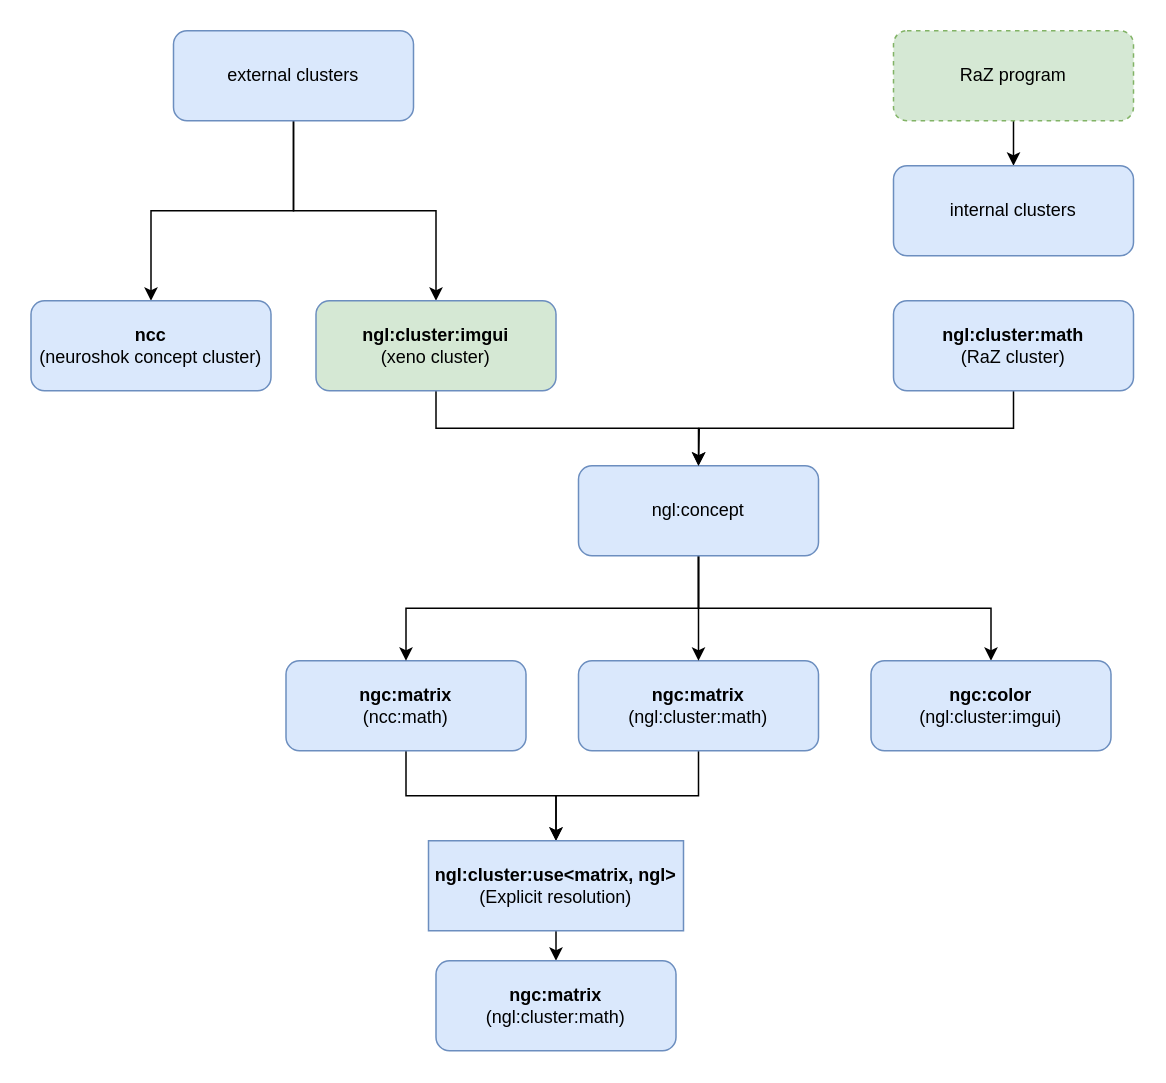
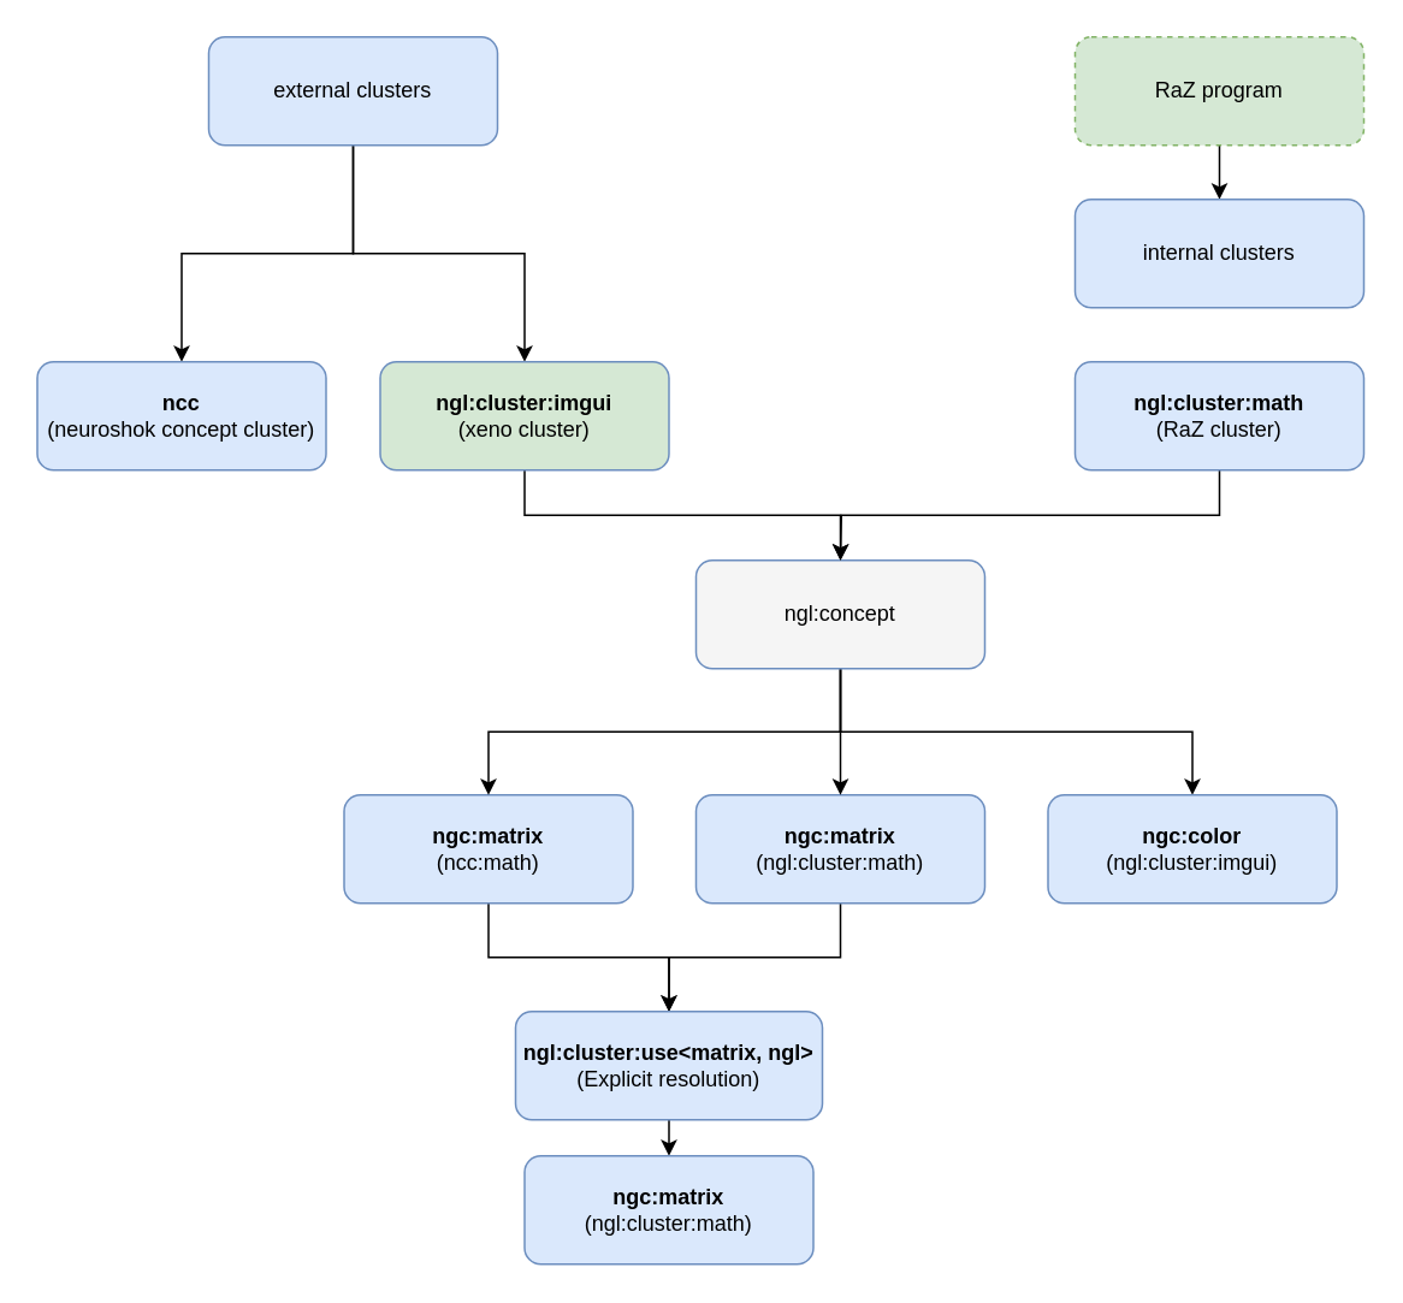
  <mxCell id="0" />
  <mxCell id="1" parent="0" />
  <mxCell id="2" style="edgeStyle=orthogonalEdgeStyle;rounded=0;orthogonalLoop=1;jettySize=auto;html=1;exitX=0.5;exitY=1;exitDx=0;exitDy=0;entryX=0.5;entryY=0;entryDx=0;entryDy=0;" edge="1" parent="1" source="3" target="21"><mxGeometry relative="1" as="geometry" /></mxCell>
  <mxCell id="3" value="RaZ program" style="rounded=1;whiteSpace=wrap;html=1;verticalAlign=middle;fillColor=#d5e8d4;strokeColor=#82b366;dashed=1;" vertex="1" parent="1"><mxGeometry x="595" y="20" width="160" height="60" as="geometry" /></mxCell>
  <mxCell id="4" style="edgeStyle=orthogonalEdgeStyle;rounded=0;orthogonalLoop=1;jettySize=auto;html=1;exitX=0.5;exitY=1;exitDx=0;exitDy=0;entryX=0.5;entryY=0;entryDx=0;entryDy=0;" edge="1" parent="1" source="5" target="23"><mxGeometry relative="1" as="geometry" /></mxCell>
  <mxCell id="5" value="&lt;b&gt;ngc:matrix&lt;/b&gt;&lt;br&gt;&lt;div&gt;(ncc:math)&lt;/div&gt;" style="rounded=1;whiteSpace=wrap;html=1;fillColor=#dae8fc;strokeColor=#6c8ebf;" vertex="1" parent="1"><mxGeometry x="190" y="440" width="160" height="60" as="geometry" /></mxCell>
  <mxCell id="6" style="edgeStyle=orthogonalEdgeStyle;rounded=0;orthogonalLoop=1;jettySize=auto;html=1;exitX=0.5;exitY=1;exitDx=0;exitDy=0;entryX=0.5;entryY=0;entryDx=0;entryDy=0;" edge="1" parent="1" source="7" target="23"><mxGeometry relative="1" as="geometry" /></mxCell>
  <mxCell id="7" value="&lt;div&gt;&lt;b&gt;ngc:matrix&lt;/b&gt;&lt;br&gt;&lt;/div&gt;&lt;div&gt;(ngl:cluster:math)&lt;/div&gt;" style="rounded=1;whiteSpace=wrap;html=1;fillColor=#dae8fc;strokeColor=#6c8ebf;" vertex="1" parent="1"><mxGeometry x="385" y="440" width="160" height="60" as="geometry" /></mxCell>
  <mxCell id="8" style="edgeStyle=orthogonalEdgeStyle;rounded=0;orthogonalLoop=1;jettySize=auto;html=1;exitX=0.5;exitY=1;exitDx=0;exitDy=0;entryX=0.5;entryY=0;entryDx=0;entryDy=0;" edge="1" parent="1" source="11" target="7"><mxGeometry relative="1" as="geometry" /></mxCell>
  <mxCell id="9" style="edgeStyle=orthogonalEdgeStyle;rounded=0;orthogonalLoop=1;jettySize=auto;html=1;exitX=0.5;exitY=1;exitDx=0;exitDy=0;" edge="1" parent="1" source="11" target="5"><mxGeometry relative="1" as="geometry" /></mxCell>
  <mxCell id="10" style="edgeStyle=orthogonalEdgeStyle;rounded=0;orthogonalLoop=1;jettySize=auto;html=1;exitX=0.5;exitY=1;exitDx=0;exitDy=0;entryX=0.5;entryY=0;entryDx=0;entryDy=0;" edge="1" parent="1" source="11" target="20"><mxGeometry relative="1" as="geometry" /></mxCell>
- <mxCell id="11" value="&lt;div&gt;ngl:concept&lt;/div&gt;" style="rounded=1;whiteSpace=wrap;html=1;fillColor=#dae8fc;strokeColor=#6c8ebf;" vertex="1" parent="1"><mxGeometry x="385" y="310" width="160" height="60" as="geometry" /></mxCell>
+ <mxCell id="11" value="&lt;div&gt;ngl:concept&lt;/div&gt;" style="rounded=1;whiteSpace=wrap;html=1;fillColor=#f5f5f5;strokeColor=#6c8ebf;" vertex="1" parent="1"><mxGeometry x="385" y="310" width="160" height="60" as="geometry" /></mxCell>
  <mxCell id="12" style="edgeStyle=orthogonalEdgeStyle;rounded=0;orthogonalLoop=1;jettySize=auto;html=1;exitX=0.5;exitY=1;exitDx=0;exitDy=0;entryX=0.5;entryY=0;entryDx=0;entryDy=0;" edge="1" parent="1" source="14" target="15"><mxGeometry relative="1" as="geometry" /></mxCell>
  <mxCell id="13" style="edgeStyle=orthogonalEdgeStyle;rounded=0;orthogonalLoop=1;jettySize=auto;html=1;exitX=0.5;exitY=1;exitDx=0;exitDy=0;entryX=0.5;entryY=0;entryDx=0;entryDy=0;" edge="1" parent="1" source="14" target="19"><mxGeometry relative="1" as="geometry" /></mxCell>
  <mxCell id="14" value="external clusters" style="rounded=1;whiteSpace=wrap;html=1;fillColor=#dae8fc;strokeColor=#6c8ebf;" vertex="1" parent="1"><mxGeometry x="115" y="20" width="160" height="60" as="geometry" /></mxCell>
  <mxCell id="15" value="&lt;div&gt;&lt;b&gt;ncc&lt;/b&gt;&lt;br&gt;&lt;/div&gt;&lt;div&gt;(neuroshok concept cluster)&lt;br&gt;&lt;/div&gt;" style="rounded=1;whiteSpace=wrap;html=1;fillColor=#dae8fc;strokeColor=#6c8ebf;" vertex="1" parent="1"><mxGeometry x="20" y="200" width="160" height="60" as="geometry" /></mxCell>
  <mxCell id="16" style="edgeStyle=orthogonalEdgeStyle;rounded=0;orthogonalLoop=1;jettySize=auto;html=1;exitX=0.5;exitY=1;exitDx=0;exitDy=0;" edge="1" parent="1" source="17"><mxGeometry relative="1" as="geometry"><mxPoint x="465" y="310" as="targetPoint" /></mxGeometry></mxCell>
  <mxCell id="17" value="&lt;div&gt;&lt;b&gt;ngl:cluster:math&lt;/b&gt;&lt;/div&gt;&lt;div&gt;(RaZ cluster)&lt;br&gt;&lt;/div&gt;" style="rounded=1;whiteSpace=wrap;html=1;fillColor=#dae8fc;strokeColor=#6c8ebf;" vertex="1" parent="1"><mxGeometry x="595" y="200" width="160" height="60" as="geometry" /></mxCell>
  <mxCell id="18" style="edgeStyle=orthogonalEdgeStyle;rounded=0;orthogonalLoop=1;jettySize=auto;html=1;exitX=0.5;exitY=1;exitDx=0;exitDy=0;entryX=0.5;entryY=0;entryDx=0;entryDy=0;" edge="1" parent="1" source="19" target="11"><mxGeometry relative="1" as="geometry" /></mxCell>
  <mxCell id="19" value="&lt;div&gt;&lt;b&gt;ngl:cluster:imgui&lt;/b&gt;&lt;/div&gt;&lt;div&gt;(xeno cluster)&lt;br&gt;&lt;/div&gt;" style="rounded=1;whiteSpace=wrap;html=1;fillColor=#d5e8d4;strokeColor=#6c8ebf;" vertex="1" parent="1"><mxGeometry x="210" y="200" width="160" height="60" as="geometry" /></mxCell>
  <mxCell id="20" value="&lt;div&gt;&lt;b&gt;ngc:color&lt;/b&gt;&lt;/div&gt;&lt;div&gt;(ngl:cluster:imgui)&lt;br&gt;&lt;/div&gt;" style="rounded=1;whiteSpace=wrap;html=1;fillColor=#dae8fc;strokeColor=#6c8ebf;" vertex="1" parent="1"><mxGeometry x="580" y="440" width="160" height="60" as="geometry" /></mxCell>
  <mxCell id="21" value="internal clusters" style="rounded=1;whiteSpace=wrap;html=1;fillColor=#dae8fc;strokeColor=#6c8ebf;" vertex="1" parent="1"><mxGeometry x="595" y="110" width="160" height="60" as="geometry" /></mxCell>
  <mxCell id="22" style="edgeStyle=orthogonalEdgeStyle;rounded=0;orthogonalLoop=1;jettySize=auto;html=1;exitX=0.5;exitY=1;exitDx=0;exitDy=0;entryX=0.5;entryY=0;entryDx=0;entryDy=0;" edge="1" parent="1" source="23" target="24"><mxGeometry relative="1" as="geometry" /></mxCell>
- <mxCell id="23" value="&lt;b&gt;ngl:cluster:use&amp;lt;matrix, ngl&amp;gt;&lt;/b&gt;&lt;br&gt;(Explicit resolution)" style="whiteSpace=wrap;html=1;fillColor=#dae8fc;strokeColor=#6c8ebf;rounded=0;" vertex="1" parent="1"><mxGeometry x="285" y="560" width="170" height="60" as="geometry" /></mxCell>
+ <mxCell id="23" value="&lt;b&gt;ngl:cluster:use&amp;lt;matrix, ngl&amp;gt;&lt;/b&gt;&lt;br&gt;(Explicit resolution)" style="rounded=1;whiteSpace=wrap;html=1;fillColor=#dae8fc;strokeColor=#6c8ebf;" vertex="1" parent="1"><mxGeometry x="285" y="560" width="170" height="60" as="geometry" /></mxCell>
  <mxCell id="24" value="&lt;div&gt;&lt;b&gt;ngc:matrix&lt;/b&gt;&lt;br&gt;&lt;/div&gt;&lt;div&gt;(ngl:cluster:math)&lt;/div&gt;" style="rounded=1;whiteSpace=wrap;html=1;fillColor=#dae8fc;strokeColor=#6c8ebf;" vertex="1" parent="1"><mxGeometry x="290" y="640" width="160" height="60" as="geometry" /></mxCell>
